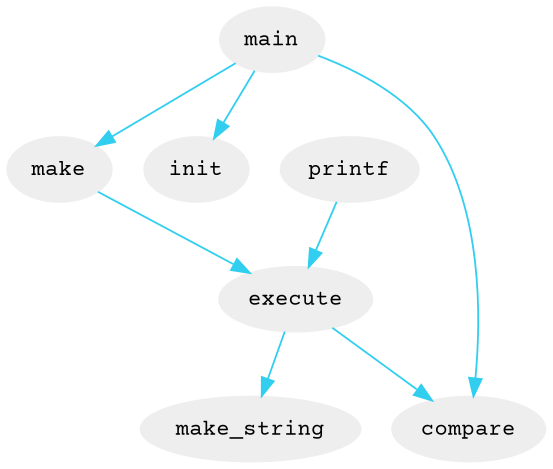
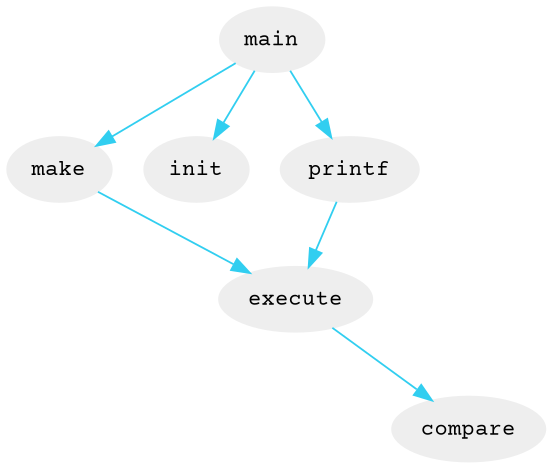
  digraph {
    fontname="Courier Prime"
    node [color="#EEEEEE" fillcolor="#EEEEEE" fontname="Courier Prime" fontsize=12 style=filled]
    edge [color="#31CEF0" fontname="Courier Prime"]
    n1 [label=make]
    main
    init
    printf
    execute
-   make_string
    compare
    n1 -> execute
    main -> n1
    main -> init
-   main -> compare
+   main -> printf
    printf -> execute
-   execute -> make_string
    execute -> compare
  }
